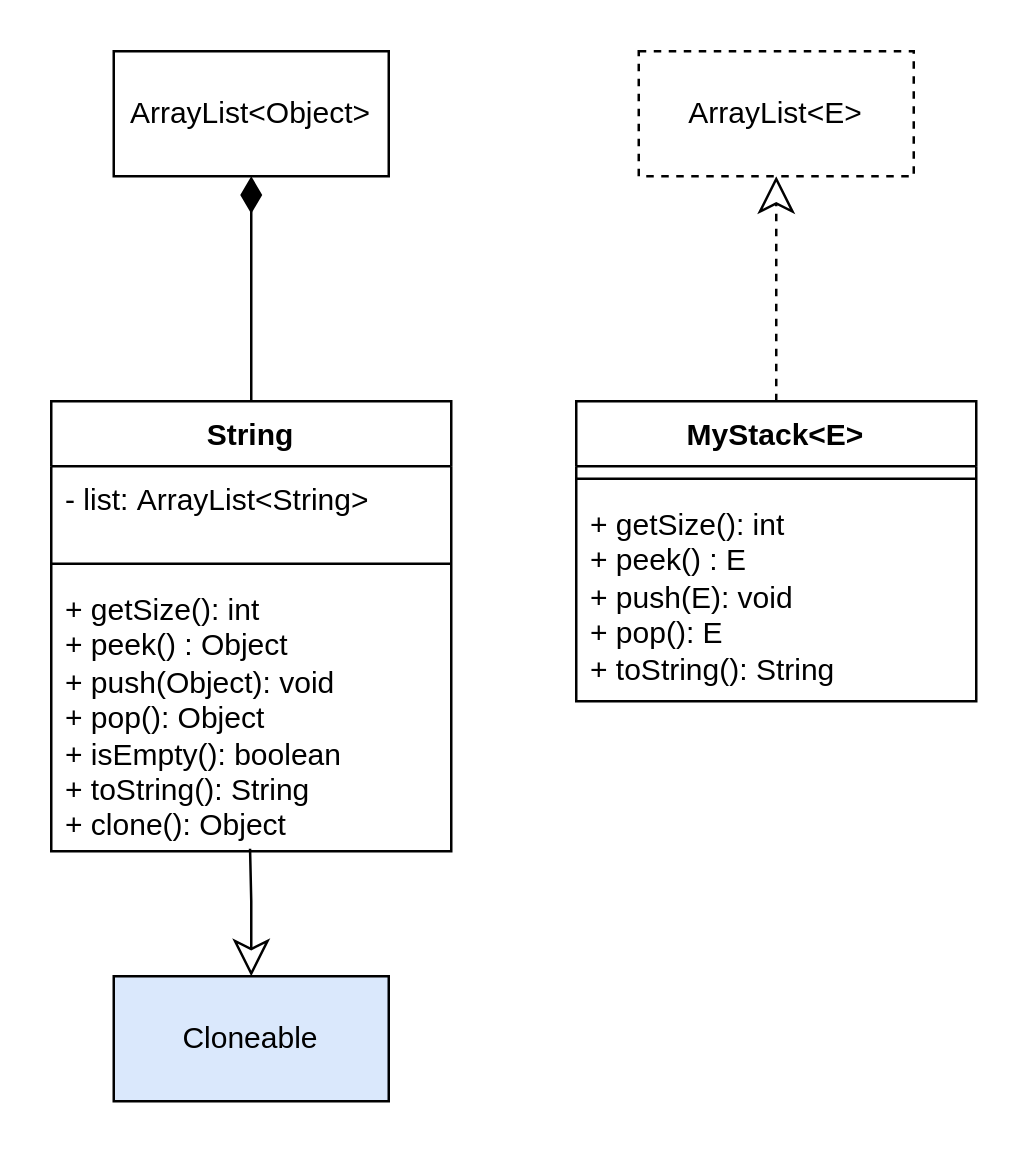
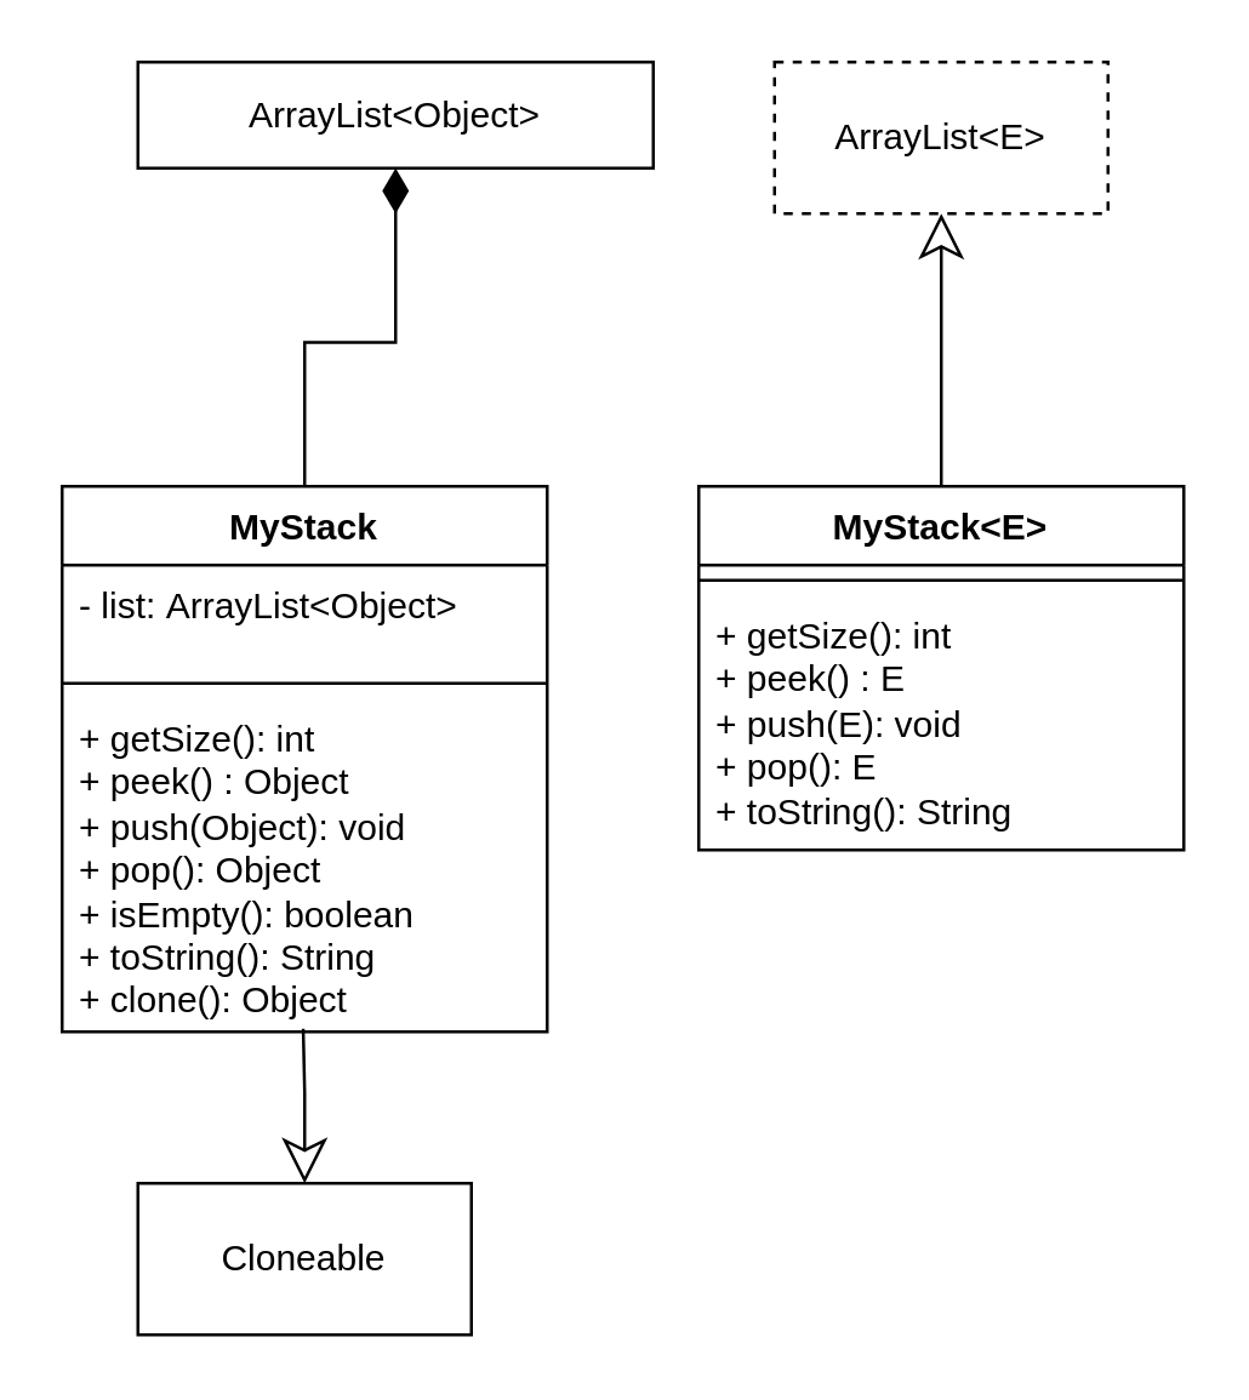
  <mxCell id="0" />
  <mxCell id="1" parent="0" />
  <mxCell id="2" style="edgeStyle=orthogonalEdgeStyle;rounded=0;orthogonalLoop=1;jettySize=auto;html=1;exitX=0.5;exitY=0;exitDx=0;exitDy=0;entryX=0.5;entryY=1;entryDx=0;entryDy=0;endArrow=diamondThin;endFill=1;endSize=12;" parent="1" source="3" target="11" edge="1"><mxGeometry relative="1" as="geometry" /></mxCell>
- <mxCell id="3" value="String" style="swimlane;fontStyle=1;align=center;verticalAlign=top;childLayout=stackLayout;horizontal=1;startSize=26;horizontalStack=0;resizeParent=1;resizeParentMax=0;resizeLast=0;collapsible=1;marginBottom=0;whiteSpace=wrap;html=1;" parent="1" vertex="1"><mxGeometry x="20" y="160" width="160" height="180" as="geometry" /></mxCell>
- <mxCell id="4" value="- list:&amp;nbsp;&lt;span style=&quot;text-align: center;&quot;&gt;ArrayList&amp;lt;String&amp;gt;&lt;/span&gt;" style="text;strokeColor=none;fillColor=none;align=left;verticalAlign=top;spacingLeft=4;spacingRight=4;overflow=hidden;rotatable=0;points=[[0,0.5],[1,0.5]];portConstraint=eastwest;whiteSpace=wrap;html=1;" parent="3" vertex="1"><mxGeometry y="26" width="160" height="34" as="geometry" /></mxCell>
+ <mxCell id="3" value="MyStack" style="swimlane;fontStyle=1;align=center;verticalAlign=top;childLayout=stackLayout;horizontal=1;startSize=26;horizontalStack=0;resizeParent=1;resizeParentMax=0;resizeLast=0;collapsible=1;marginBottom=0;whiteSpace=wrap;html=1;" parent="1" vertex="1"><mxGeometry x="20" y="160" width="160" height="180" as="geometry" /></mxCell>
+ <mxCell id="4" value="- list:&amp;nbsp;&lt;span style=&quot;text-align: center;&quot;&gt;ArrayList&amp;lt;Object&amp;gt;&lt;/span&gt;" style="text;strokeColor=none;fillColor=none;align=left;verticalAlign=top;spacingLeft=4;spacingRight=4;overflow=hidden;rotatable=0;points=[[0,0.5],[1,0.5]];portConstraint=eastwest;whiteSpace=wrap;html=1;" parent="3" vertex="1"><mxGeometry y="26" width="160" height="34" as="geometry" /></mxCell>
  <mxCell id="5" value="" style="line;strokeWidth=1;fillColor=none;align=left;verticalAlign=middle;spacingTop=-1;spacingLeft=3;spacingRight=3;rotatable=0;labelPosition=right;points=[];portConstraint=eastwest;strokeColor=inherit;" parent="3" vertex="1"><mxGeometry y="60" width="160" height="10" as="geometry" /></mxCell>
  <mxCell id="6" value="+ getSize(): int&lt;div&gt;+ peek() : Object&lt;/div&gt;&lt;div&gt;+ push(Object): void&lt;/div&gt;&lt;div&gt;+ pop():&amp;nbsp;&lt;span style=&quot;background-color: initial;&quot;&gt;Object&lt;/span&gt;&lt;/div&gt;&lt;div&gt;+ isEmpty(): boolean&lt;/div&gt;&lt;div&gt;+ toString(): String&lt;/div&gt;&lt;div&gt;+ clone(): Object&lt;/div&gt;" style="text;strokeColor=none;fillColor=none;align=left;verticalAlign=top;spacingLeft=4;spacingRight=4;overflow=hidden;rotatable=0;points=[[0,0.5],[1,0.5]];portConstraint=eastwest;whiteSpace=wrap;html=1;" parent="3" vertex="1"><mxGeometry y="70" width="160" height="110" as="geometry" /></mxCell>
- <mxCell id="7" style="edgeStyle=orthogonalEdgeStyle;rounded=0;orthogonalLoop=1;jettySize=auto;html=1;entryX=0.5;entryY=1;entryDx=0;entryDy=0;endArrow=classic;endFill=0;endSize=12;dashed=1;" parent="1" source="8" target="12" edge="1"><mxGeometry relative="1" as="geometry" /></mxCell>
+ <mxCell id="7" style="edgeStyle=orthogonalEdgeStyle;rounded=0;orthogonalLoop=1;jettySize=auto;html=1;entryX=0.5;entryY=1;entryDx=0;entryDy=0;endArrow=classic;endFill=0;endSize=12;" parent="1" source="8" target="12" edge="1"><mxGeometry relative="1" as="geometry" /></mxCell>
  <mxCell id="8" value="MyStack&amp;lt;E&amp;gt;" style="swimlane;fontStyle=1;align=center;verticalAlign=top;childLayout=stackLayout;horizontal=1;startSize=26;horizontalStack=0;resizeParent=1;resizeParentMax=0;resizeLast=0;collapsible=1;marginBottom=0;whiteSpace=wrap;html=1;" parent="1" vertex="1"><mxGeometry x="230" y="160" width="160" height="120" as="geometry" /></mxCell>
  <mxCell id="9" value="" style="line;strokeWidth=1;fillColor=none;align=left;verticalAlign=middle;spacingTop=-1;spacingLeft=3;spacingRight=3;rotatable=0;labelPosition=right;points=[];portConstraint=eastwest;strokeColor=inherit;" parent="8" vertex="1"><mxGeometry y="26" width="160" height="10" as="geometry" /></mxCell>
  <mxCell id="10" value="+ getSize(): int&lt;div&gt;+ peek() : E&lt;/div&gt;&lt;div&gt;+ push(E): void&lt;/div&gt;&lt;div&gt;+ pop(): E&lt;/div&gt;&lt;div&gt;+ toString(): String&lt;/div&gt;" style="text;strokeColor=none;fillColor=none;align=left;verticalAlign=top;spacingLeft=4;spacingRight=4;overflow=hidden;rotatable=0;points=[[0,0.5],[1,0.5]];portConstraint=eastwest;whiteSpace=wrap;html=1;" parent="8" vertex="1"><mxGeometry y="36" width="160" height="84" as="geometry" /></mxCell>
- <mxCell id="11" value="ArrayList&amp;lt;Object&amp;gt;" style="html=1;whiteSpace=wrap;" parent="1" vertex="1"><mxGeometry x="45" y="20" width="110" height="50" as="geometry" /></mxCell>
+ <mxCell id="11" value="ArrayList&amp;lt;Object&amp;gt;" style="html=1;whiteSpace=wrap;" parent="1" vertex="1"><mxGeometry x="45" y="20" width="170" height="35" as="geometry" /></mxCell>
  <mxCell id="12" value="ArrayList&amp;lt;E&amp;gt;" style="html=1;whiteSpace=wrap;dashed=1;" parent="1" vertex="1"><mxGeometry x="255" y="20" width="110" height="50" as="geometry" /></mxCell>
- <mxCell id="13" value="Cloneable" style="html=1;whiteSpace=wrap;fillColor=#dae8fc;" vertex="1" parent="1"><mxGeometry x="45" y="390" width="110" height="50" as="geometry" /></mxCell>
+ <mxCell id="13" value="Cloneable" style="html=1;whiteSpace=wrap;" vertex="1" parent="1"><mxGeometry x="45" y="390" width="110" height="50" as="geometry" /></mxCell>
  <mxCell id="14" style="edgeStyle=orthogonalEdgeStyle;rounded=0;orthogonalLoop=1;jettySize=auto;html=1;entryX=0.497;entryY=0.991;entryDx=0;entryDy=0;entryPerimeter=0;endArrow=none;endFill=0;startArrow=classic;startFill=0;endSize=6;startSize=12;" edge="1" parent="1" source="13" target="6"><mxGeometry relative="1" as="geometry" /></mxCell>
